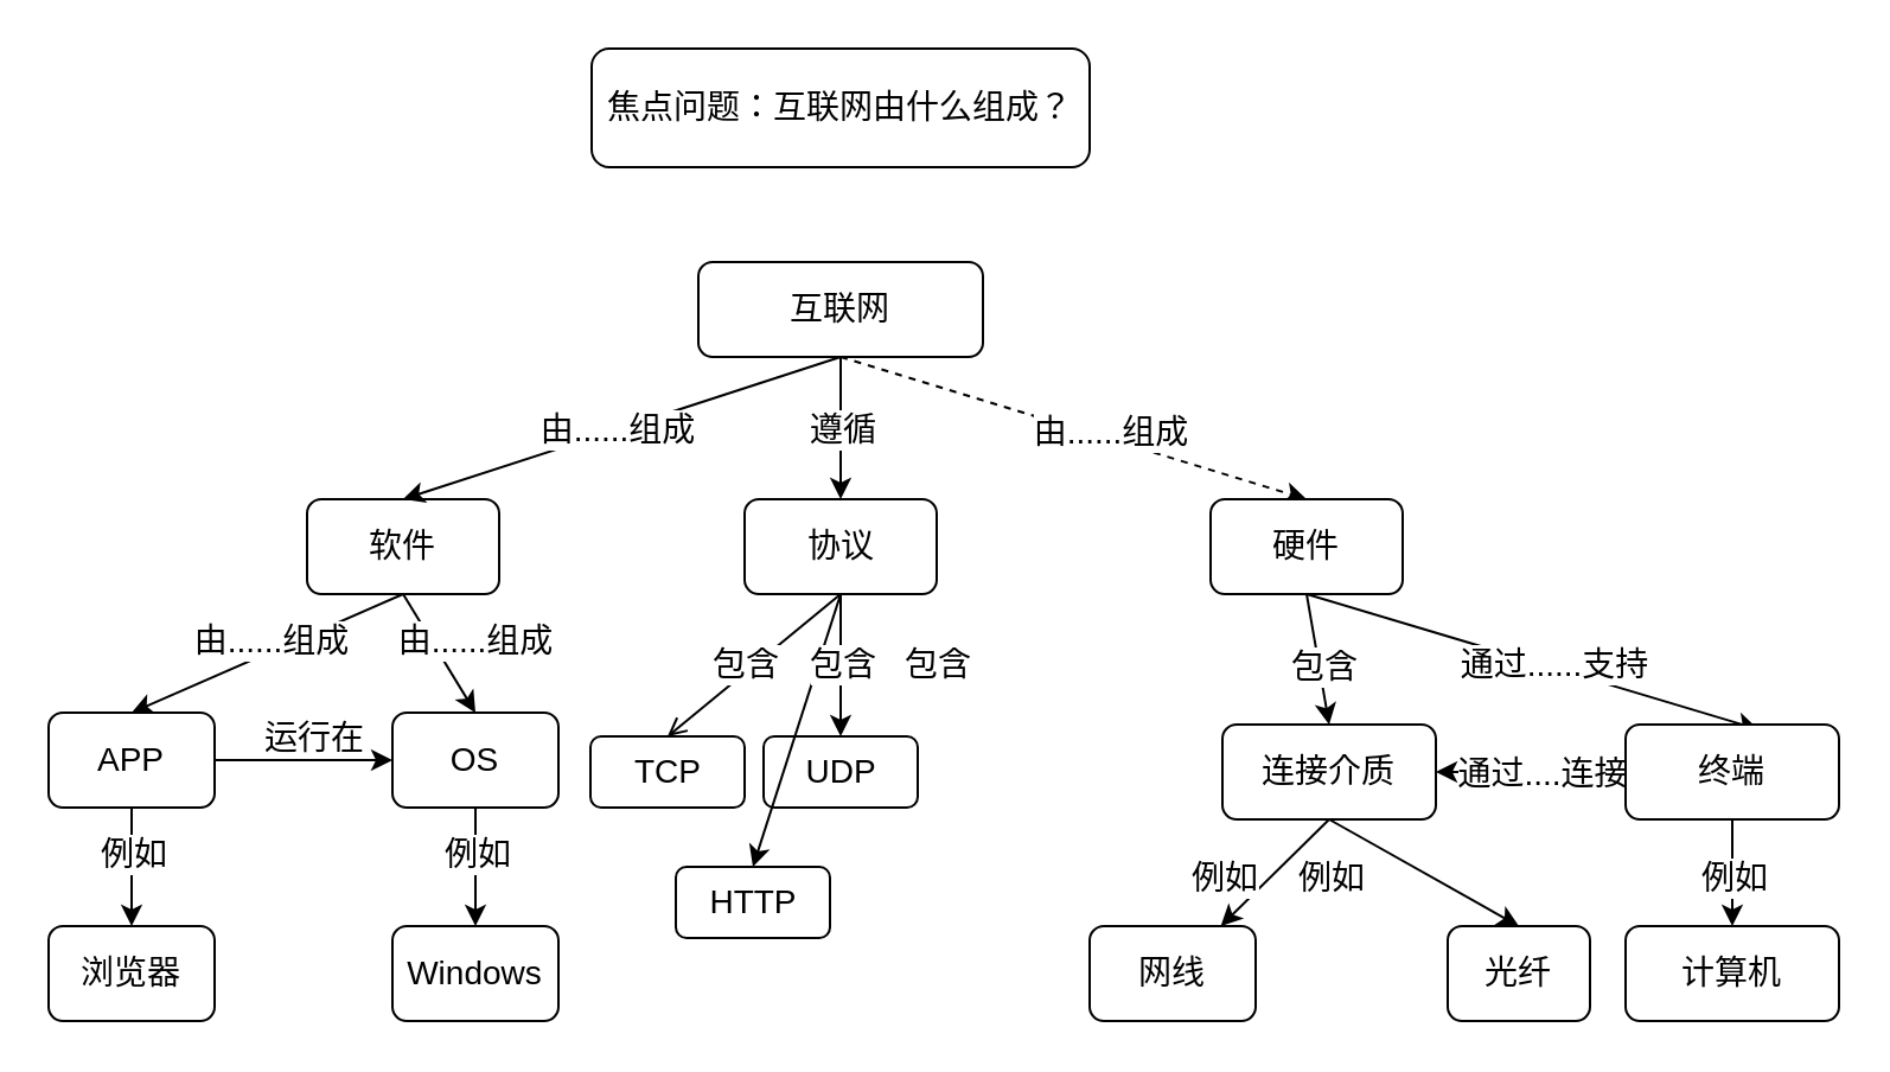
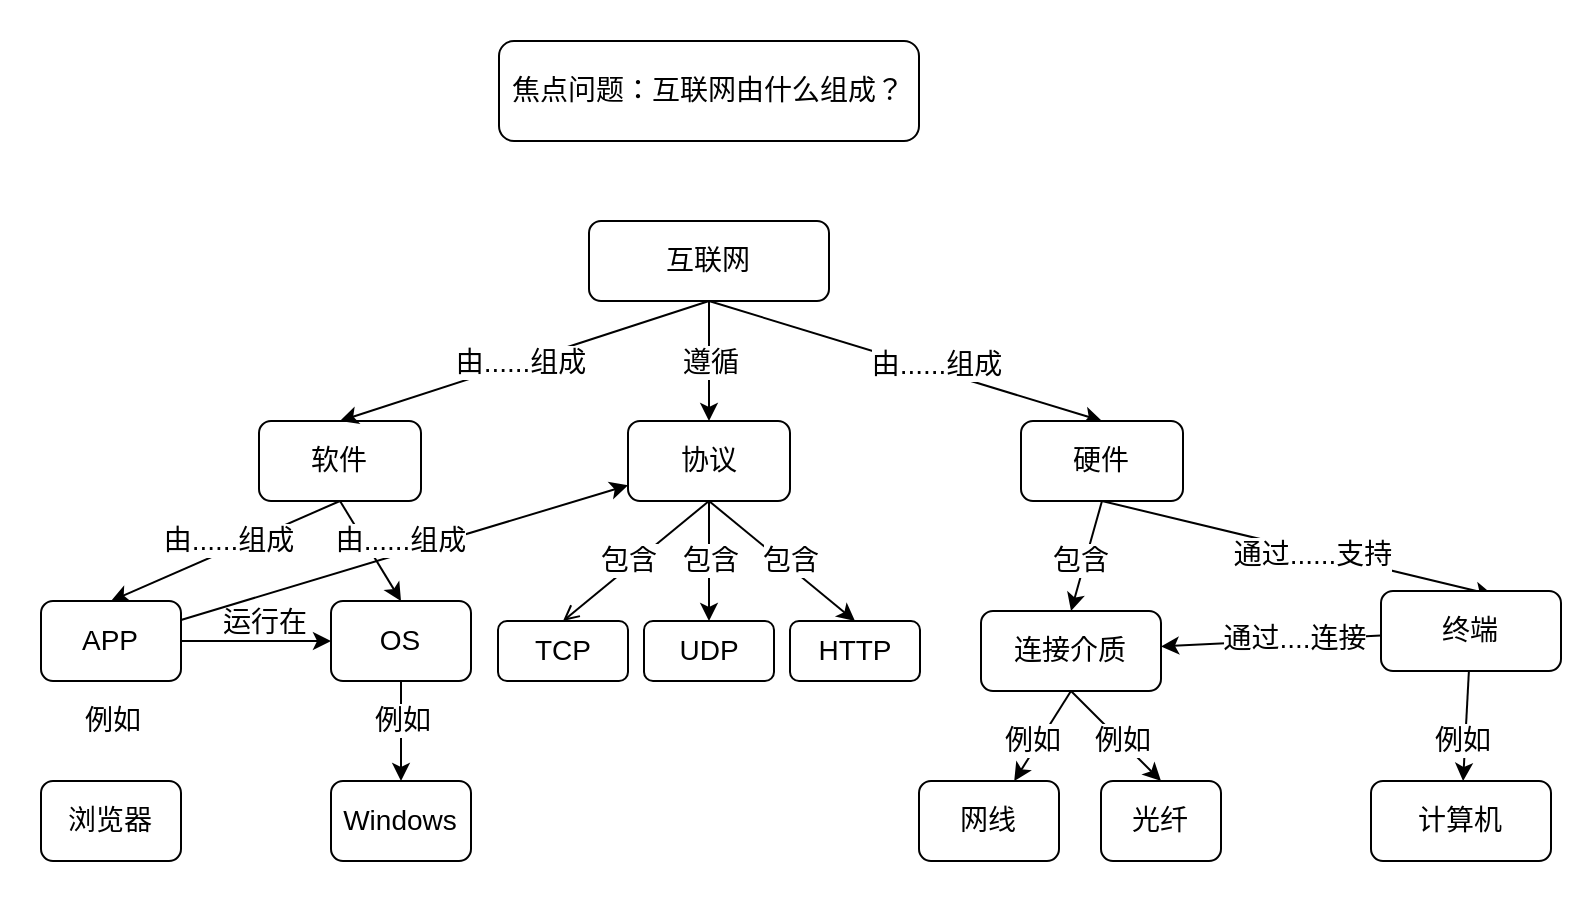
  <mxCell id="0" />
  <mxCell id="1" parent="0" />
  <mxCell id="2" value="&lt;font style=&quot;font-size: 14px&quot;&gt;焦点问题：互联网由什么组成？&lt;/font&gt;" style="rounded=1;whiteSpace=wrap;html=1;" vertex="1" parent="1"><mxGeometry x="249" y="20" width="210" height="50" as="geometry" /></mxCell>
  <mxCell id="3" value="&lt;font style=&quot;font-size: 14px&quot;&gt;互联网&lt;/font&gt;" style="rounded=1;whiteSpace=wrap;html=1;" vertex="1" parent="1"><mxGeometry x="294" y="110" width="120" height="40" as="geometry" /></mxCell>
  <mxCell id="4" style="edgeStyle=none;rounded=0;orthogonalLoop=1;jettySize=auto;html=1;exitX=0.5;exitY=1;exitDx=0;exitDy=0;entryX=0.5;entryY=0;entryDx=0;entryDy=0;" edge="1" parent="1" source="7" target="32"><mxGeometry relative="1" as="geometry" /></mxCell>
  <mxCell id="5" value="&lt;font style=&quot;font-size: 14px&quot;&gt;由......组成&lt;/font&gt;" style="edgeLabel;html=1;align=center;verticalAlign=middle;resizable=0;points=[];" vertex="1" connectable="0" parent="4"><mxGeometry x="-0.288" y="2" relative="1" as="geometry"><mxPoint x="-16.85" as="offset" /></mxGeometry></mxCell>
  <mxCell id="6" style="edgeStyle=none;rounded=0;orthogonalLoop=1;jettySize=auto;html=1;exitX=0.5;exitY=1;exitDx=0;exitDy=0;entryX=0.5;entryY=0;entryDx=0;entryDy=0;" edge="1" parent="1" source="7" target="34"><mxGeometry relative="1" as="geometry" /></mxCell>
  <mxCell id="7" value="&lt;font style=&quot;font-size: 14px&quot;&gt;软件&lt;/font&gt;" style="rounded=1;whiteSpace=wrap;html=1;" vertex="1" parent="1"><mxGeometry x="129" y="210" width="81" height="40" as="geometry" /></mxCell>
  <mxCell id="8" value="" style="endArrow=classic;html=1;exitX=0.5;exitY=1;exitDx=0;exitDy=0;entryX=0.5;entryY=0;entryDx=0;entryDy=0;" edge="1" parent="1" source="3" target="7"><mxGeometry width="50" height="50" relative="1" as="geometry"><mxPoint x="270" y="290" as="sourcePoint" /><mxPoint x="320" y="240" as="targetPoint" /></mxGeometry></mxCell>
  <mxCell id="9" value="&lt;font style=&quot;font-size: 14px&quot;&gt;由......组成&lt;/font&gt;" style="edgeLabel;html=1;align=center;verticalAlign=middle;resizable=0;points=[];" vertex="1" connectable="0" parent="8"><mxGeometry x="0.15" y="3" relative="1" as="geometry"><mxPoint x="11.58" y="-7.49" as="offset" /></mxGeometry></mxCell>
- <mxCell id="10" value="" style="endArrow=classic;html=1;exitX=0.5;exitY=1;exitDx=0;exitDy=0;entryX=0.5;entryY=0;entryDx=0;entryDy=0;dashed=1;" edge="1" parent="1" target="16" source="3"><mxGeometry width="50" height="50" relative="1" as="geometry"><mxPoint x="715" y="150" as="sourcePoint" /><mxPoint x="550" y="210" as="targetPoint" /></mxGeometry></mxCell>
+ <mxCell id="10" value="" style="endArrow=classic;html=1;exitX=0.5;exitY=1;exitDx=0;exitDy=0;entryX=0.5;entryY=0;entryDx=0;entryDy=0;" edge="1" parent="1" target="16" source="3"><mxGeometry width="50" height="50" relative="1" as="geometry"><mxPoint x="715" y="150" as="sourcePoint" /><mxPoint x="550" y="210" as="targetPoint" /></mxGeometry></mxCell>
  <mxCell id="11" value="&lt;font style=&quot;font-size: 14px&quot;&gt;由......组成&lt;/font&gt;" style="edgeLabel;html=1;align=center;verticalAlign=middle;resizable=0;points=[];" vertex="1" connectable="0" parent="10"><mxGeometry x="0.15" y="3" relative="1" as="geometry"><mxPoint as="offset" /></mxGeometry></mxCell>
  <mxCell id="12" style="edgeStyle=none;rounded=0;orthogonalLoop=1;jettySize=auto;html=1;exitX=0.5;exitY=1;exitDx=0;exitDy=0;entryX=0.5;entryY=0;entryDx=0;entryDy=0;" edge="1" parent="1" source="16" target="36"><mxGeometry relative="1" as="geometry" /></mxCell>
  <mxCell id="13" value="&lt;font style=&quot;font-size: 14px&quot;&gt;包含&lt;/font&gt;" style="edgeLabel;html=1;align=center;verticalAlign=middle;resizable=0;points=[];" vertex="1" connectable="0" parent="12"><mxGeometry x="0.38" relative="1" as="geometry"><mxPoint y="-7.54" as="offset" /></mxGeometry></mxCell>
  <mxCell id="14" style="edgeStyle=none;rounded=0;orthogonalLoop=1;jettySize=auto;html=1;exitX=0.5;exitY=1;exitDx=0;exitDy=0;entryX=0.622;entryY=0.05;entryDx=0;entryDy=0;entryPerimeter=0;" edge="1" parent="1" source="16" target="40"><mxGeometry relative="1" as="geometry" /></mxCell>
  <mxCell id="15" value="&lt;font style=&quot;font-size: 14px&quot;&gt;通过......支持&lt;/font&gt;" style="edgeLabel;html=1;align=center;verticalAlign=middle;resizable=0;points=[];" vertex="1" connectable="0" parent="14"><mxGeometry x="-0.341" y="-1" relative="1" as="geometry"><mxPoint x="41.45" y="10.1" as="offset" /></mxGeometry></mxCell>
  <mxCell id="16" value="&lt;font style=&quot;font-size: 14px&quot;&gt;硬件&lt;/font&gt;" style="rounded=1;whiteSpace=wrap;html=1;" vertex="1" parent="1"><mxGeometry x="510" y="210" width="81" height="40" as="geometry" /></mxCell>
  <mxCell id="17" style="rounded=0;orthogonalLoop=1;jettySize=auto;html=1;exitX=0.5;exitY=1;exitDx=0;exitDy=0;entryX=0.5;entryY=0;entryDx=0;entryDy=0;endArrow=open;" edge="1" parent="1" source="19" target="22"><mxGeometry relative="1" as="geometry"><mxPoint x="290" y="300" as="targetPoint" /></mxGeometry></mxCell>
  <mxCell id="18" value="&lt;font style=&quot;font-size: 14px&quot;&gt;包含&lt;/font&gt;" style="edgeLabel;html=1;align=center;verticalAlign=middle;resizable=0;points=[];" vertex="1" connectable="0" parent="17"><mxGeometry x="-0.296" y="1" relative="1" as="geometry"><mxPoint x="-15.64" y="8.27" as="offset" /></mxGeometry></mxCell>
  <mxCell id="19" value="&lt;font style=&quot;font-size: 14px&quot;&gt;协议&lt;/font&gt;" style="rounded=1;whiteSpace=wrap;html=1;" vertex="1" parent="1"><mxGeometry x="313.5" y="210" width="81" height="40" as="geometry" /></mxCell>
  <mxCell id="20" value="" style="endArrow=classic;html=1;entryX=0.5;entryY=0;entryDx=0;entryDy=0;" edge="1" parent="1" source="3" target="19"><mxGeometry width="50" height="50" relative="1" as="geometry"><mxPoint x="350" y="150" as="sourcePoint" /><mxPoint x="370" y="310" as="targetPoint" /></mxGeometry></mxCell>
  <mxCell id="21" value="&lt;font style=&quot;font-size: 14px&quot;&gt;遵循&lt;/font&gt;" style="edgeLabel;html=1;align=center;verticalAlign=middle;resizable=0;points=[];" vertex="1" connectable="0" parent="20"><mxGeometry x="-0.467" y="1" relative="1" as="geometry"><mxPoint x="-1" y="14" as="offset" /></mxGeometry></mxCell>
  <mxCell id="22" value="&lt;font style=&quot;font-size: 14px&quot;&gt;TCP&lt;/font&gt;" style="rounded=1;whiteSpace=wrap;html=1;" vertex="1" parent="1"><mxGeometry x="248.5" y="310" width="65" height="30" as="geometry" /></mxCell>
  <mxCell id="23" value="&lt;span style=&quot;font-size: 14px&quot;&gt;UDP&lt;/span&gt;" style="rounded=1;whiteSpace=wrap;html=1;" vertex="1" parent="1"><mxGeometry x="321.5" y="310" width="65" height="30" as="geometry" /></mxCell>
- <mxCell id="24" value="&lt;span style=&quot;font-size: 14px&quot;&gt;HTTP&lt;/span&gt;" style="rounded=1;whiteSpace=wrap;html=1;" vertex="1" parent="1"><mxGeometry x="284.5" y="365" width="65" height="30" as="geometry" /></mxCell>
+ <mxCell id="24" value="&lt;span style=&quot;font-size: 14px&quot;&gt;HTTP&lt;/span&gt;" style="rounded=1;whiteSpace=wrap;html=1;" vertex="1" parent="1"><mxGeometry x="394.5" y="310" width="65" height="30" as="geometry" /></mxCell>
  <mxCell id="25" value="" style="endArrow=classic;html=1;exitX=0.5;exitY=1;exitDx=0;exitDy=0;entryX=0.5;entryY=0;entryDx=0;entryDy=0;" edge="1" parent="1" source="19" target="23"><mxGeometry width="50" height="50" relative="1" as="geometry"><mxPoint x="313.5" y="440" as="sourcePoint" /><mxPoint x="363.5" y="390" as="targetPoint" /></mxGeometry></mxCell>
  <mxCell id="26" value="" style="endArrow=classic;html=1;exitX=0.5;exitY=1;exitDx=0;exitDy=0;entryX=0.5;entryY=0;entryDx=0;entryDy=0;" edge="1" parent="1" source="19" target="24"><mxGeometry width="50" height="50" relative="1" as="geometry"><mxPoint x="320" y="360" as="sourcePoint" /><mxPoint x="370" y="310" as="targetPoint" /></mxGeometry></mxCell>
  <mxCell id="27" value="&lt;font style=&quot;font-size: 14px&quot;&gt;包含&lt;/font&gt;" style="edgeLabel;html=1;align=center;verticalAlign=middle;resizable=0;points=[];" vertex="1" connectable="0" parent="1"><mxGeometry x="354.001" y="279.996" as="geometry" /></mxCell>
  <mxCell id="28" value="&lt;font style=&quot;font-size: 14px&quot;&gt;包含&lt;/font&gt;" style="edgeLabel;html=1;align=center;verticalAlign=middle;resizable=0;points=[];" vertex="1" connectable="0" parent="1"><mxGeometry x="394.501" y="279.996" as="geometry" /></mxCell>
  <mxCell id="29" style="edgeStyle=none;rounded=0;orthogonalLoop=1;jettySize=auto;html=1;exitX=1;exitY=0.5;exitDx=0;exitDy=0;entryX=0;entryY=0.5;entryDx=0;entryDy=0;" edge="1" parent="1" source="32" target="34"><mxGeometry relative="1" as="geometry" /></mxCell>
  <mxCell id="30" value="&lt;font style=&quot;font-size: 14px&quot;&gt;运行在&lt;/font&gt;" style="edgeLabel;html=1;align=center;verticalAlign=middle;resizable=0;points=[];" vertex="1" connectable="0" parent="29"><mxGeometry x="0.422" relative="1" as="geometry"><mxPoint x="-12" y="-10" as="offset" /></mxGeometry></mxCell>
- <mxCell id="31" value="" style="edgeStyle=none;rounded=0;orthogonalLoop=1;jettySize=auto;html=1;" edge="1" parent="1" source="32" target="49"><mxGeometry relative="1" as="geometry" /></mxCell>
+ <mxCell id="31" value="" style="edgeStyle=none;rounded=0;orthogonalLoop=1;jettySize=auto;html=1;" edge="1" parent="1" source="32" target="19"><mxGeometry relative="1" as="geometry" /></mxCell>
  <mxCell id="32" value="&lt;font style=&quot;font-size: 14px&quot;&gt;APP&lt;/font&gt;" style="rounded=1;whiteSpace=wrap;html=1;" vertex="1" parent="1"><mxGeometry x="20" y="300" width="70" height="40" as="geometry" /></mxCell>
  <mxCell id="33" value="" style="edgeStyle=none;rounded=0;orthogonalLoop=1;jettySize=auto;html=1;" edge="1" parent="1" source="34" target="51"><mxGeometry relative="1" as="geometry" /></mxCell>
  <mxCell id="34" value="&lt;font style=&quot;font-size: 14px&quot;&gt;OS&lt;/font&gt;" style="rounded=1;whiteSpace=wrap;html=1;" vertex="1" parent="1"><mxGeometry x="165" y="300" width="70" height="40" as="geometry" /></mxCell>
  <mxCell id="35" value="&lt;font style=&quot;font-size: 14px&quot;&gt;由......组成&lt;/font&gt;" style="edgeLabel;html=1;align=center;verticalAlign=middle;resizable=0;points=[];" vertex="1" connectable="0" parent="1"><mxGeometry x="199.997" y="269.999" as="geometry" /></mxCell>
- <mxCell id="36" value="&lt;font style=&quot;font-size: 14px&quot;&gt;连接介质&lt;/font&gt;" style="rounded=1;whiteSpace=wrap;html=1;" vertex="1" parent="1"><mxGeometry x="515" y="305" width="90" height="40" as="geometry" /></mxCell>
+ <mxCell id="36" value="&lt;font style=&quot;font-size: 14px&quot;&gt;连接介质&lt;/font&gt;" style="rounded=1;whiteSpace=wrap;html=1;" vertex="1" parent="1"><mxGeometry x="490" y="305" width="90" height="40" as="geometry" /></mxCell>
  <mxCell id="37" value="" style="edgeStyle=none;rounded=0;orthogonalLoop=1;jettySize=auto;html=1;" edge="1" parent="1" source="40" target="41"><mxGeometry relative="1" as="geometry" /></mxCell>
  <mxCell id="38" value="" style="edgeStyle=none;rounded=0;orthogonalLoop=1;jettySize=auto;html=1;" edge="1" parent="1" source="40" target="36"><mxGeometry relative="1" as="geometry" /></mxCell>
  <mxCell id="39" value="&lt;font style=&quot;font-size: 14px&quot;&gt;通过....连接&lt;/font&gt;" style="edgeLabel;html=1;align=center;verticalAlign=middle;resizable=0;points=[];" vertex="1" connectable="0" parent="38"><mxGeometry x="-0.433" y="2" relative="1" as="geometry"><mxPoint x="-13" y="-2" as="offset" /></mxGeometry></mxCell>
- <mxCell id="40" value="&lt;font style=&quot;font-size: 14px&quot;&gt;终端&lt;/font&gt;" style="rounded=1;whiteSpace=wrap;html=1;" vertex="1" parent="1"><mxGeometry x="685" y="305" width="90" height="40" as="geometry" /></mxCell>
+ <mxCell id="40" value="&lt;font style=&quot;font-size: 14px&quot;&gt;终端&lt;/font&gt;" style="rounded=1;whiteSpace=wrap;html=1;" vertex="1" parent="1"><mxGeometry x="690" y="295" width="90" height="40" as="geometry" /></mxCell>
  <mxCell id="41" value="&lt;font style=&quot;font-size: 14px&quot;&gt;计算机&lt;/font&gt;" style="rounded=1;whiteSpace=wrap;html=1;" vertex="1" parent="1"><mxGeometry x="685" y="390" width="90" height="40" as="geometry" /></mxCell>
  <mxCell id="42" value="&lt;font style=&quot;font-size: 14px&quot;&gt;例如&lt;/font&gt;" style="edgeLabel;html=1;align=center;verticalAlign=middle;resizable=0;points=[];" vertex="1" connectable="0" parent="1"><mxGeometry x="730.001" y="369.998" as="geometry" /></mxCell>
  <mxCell id="43" value="" style="edgeStyle=none;rounded=0;orthogonalLoop=1;jettySize=auto;html=1;exitX=0.5;exitY=1;exitDx=0;exitDy=0;" edge="1" parent="1" target="44" source="36"><mxGeometry relative="1" as="geometry"><mxPoint x="515" y="340" as="sourcePoint" /></mxGeometry></mxCell>
  <mxCell id="44" value="&lt;font style=&quot;font-size: 14px&quot;&gt;网线&lt;/font&gt;" style="rounded=1;whiteSpace=wrap;html=1;" vertex="1" parent="1"><mxGeometry x="459" y="390" width="70" height="40" as="geometry" /></mxCell>
  <mxCell id="45" value="&lt;font style=&quot;font-size: 14px&quot;&gt;例如&lt;/font&gt;" style="edgeLabel;html=1;align=center;verticalAlign=middle;resizable=0;points=[];" vertex="1" connectable="0" parent="1"><mxGeometry x="515.001" y="369.998" as="geometry" /></mxCell>
- <mxCell id="46" value="&lt;font style=&quot;font-size: 14px&quot;&gt;光纤&lt;/font&gt;" style="rounded=1;whiteSpace=wrap;html=1;" vertex="1" parent="1"><mxGeometry x="610" y="390" width="60" height="40" as="geometry" /></mxCell>
+ <mxCell id="46" value="&lt;font style=&quot;font-size: 14px&quot;&gt;光纤&lt;/font&gt;" style="rounded=1;whiteSpace=wrap;html=1;" vertex="1" parent="1"><mxGeometry x="550" y="390" width="60" height="40" as="geometry" /></mxCell>
  <mxCell id="47" value="" style="edgeStyle=none;rounded=0;orthogonalLoop=1;jettySize=auto;html=1;exitX=0.5;exitY=1;exitDx=0;exitDy=0;entryX=0.5;entryY=0;entryDx=0;entryDy=0;" edge="1" parent="1" source="36" target="46"><mxGeometry relative="1" as="geometry"><mxPoint x="545" y="355" as="sourcePoint" /><mxPoint x="516.615" y="400" as="targetPoint" /></mxGeometry></mxCell>
  <mxCell id="48" value="&lt;font style=&quot;font-size: 14px&quot;&gt;例如&lt;/font&gt;" style="edgeLabel;html=1;align=center;verticalAlign=middle;resizable=0;points=[];" vertex="1" connectable="0" parent="1"><mxGeometry x="560.001" y="369.998" as="geometry" /></mxCell>
  <mxCell id="49" value="&lt;font style=&quot;font-size: 14px&quot;&gt;浏览器&lt;/font&gt;" style="rounded=1;whiteSpace=wrap;html=1;" vertex="1" parent="1"><mxGeometry x="20" y="390" width="70" height="40" as="geometry" /></mxCell>
  <mxCell id="50" value="&lt;font style=&quot;font-size: 14px&quot;&gt;例如&lt;/font&gt;" style="edgeLabel;html=1;align=center;verticalAlign=middle;resizable=0;points=[];" vertex="1" connectable="0" parent="1"><mxGeometry x="55.001" y="359.998" as="geometry" /></mxCell>
  <mxCell id="51" value="&lt;font style=&quot;font-size: 14px&quot;&gt;Windows&lt;/font&gt;" style="rounded=1;whiteSpace=wrap;html=1;" vertex="1" parent="1"><mxGeometry x="165" y="390" width="70" height="40" as="geometry" /></mxCell>
  <mxCell id="52" value="&lt;font style=&quot;font-size: 14px&quot;&gt;例如&lt;/font&gt;" style="edgeLabel;html=1;align=center;verticalAlign=middle;resizable=0;points=[];" vertex="1" connectable="0" parent="1"><mxGeometry x="200.001" y="359.998" as="geometry" /></mxCell>
